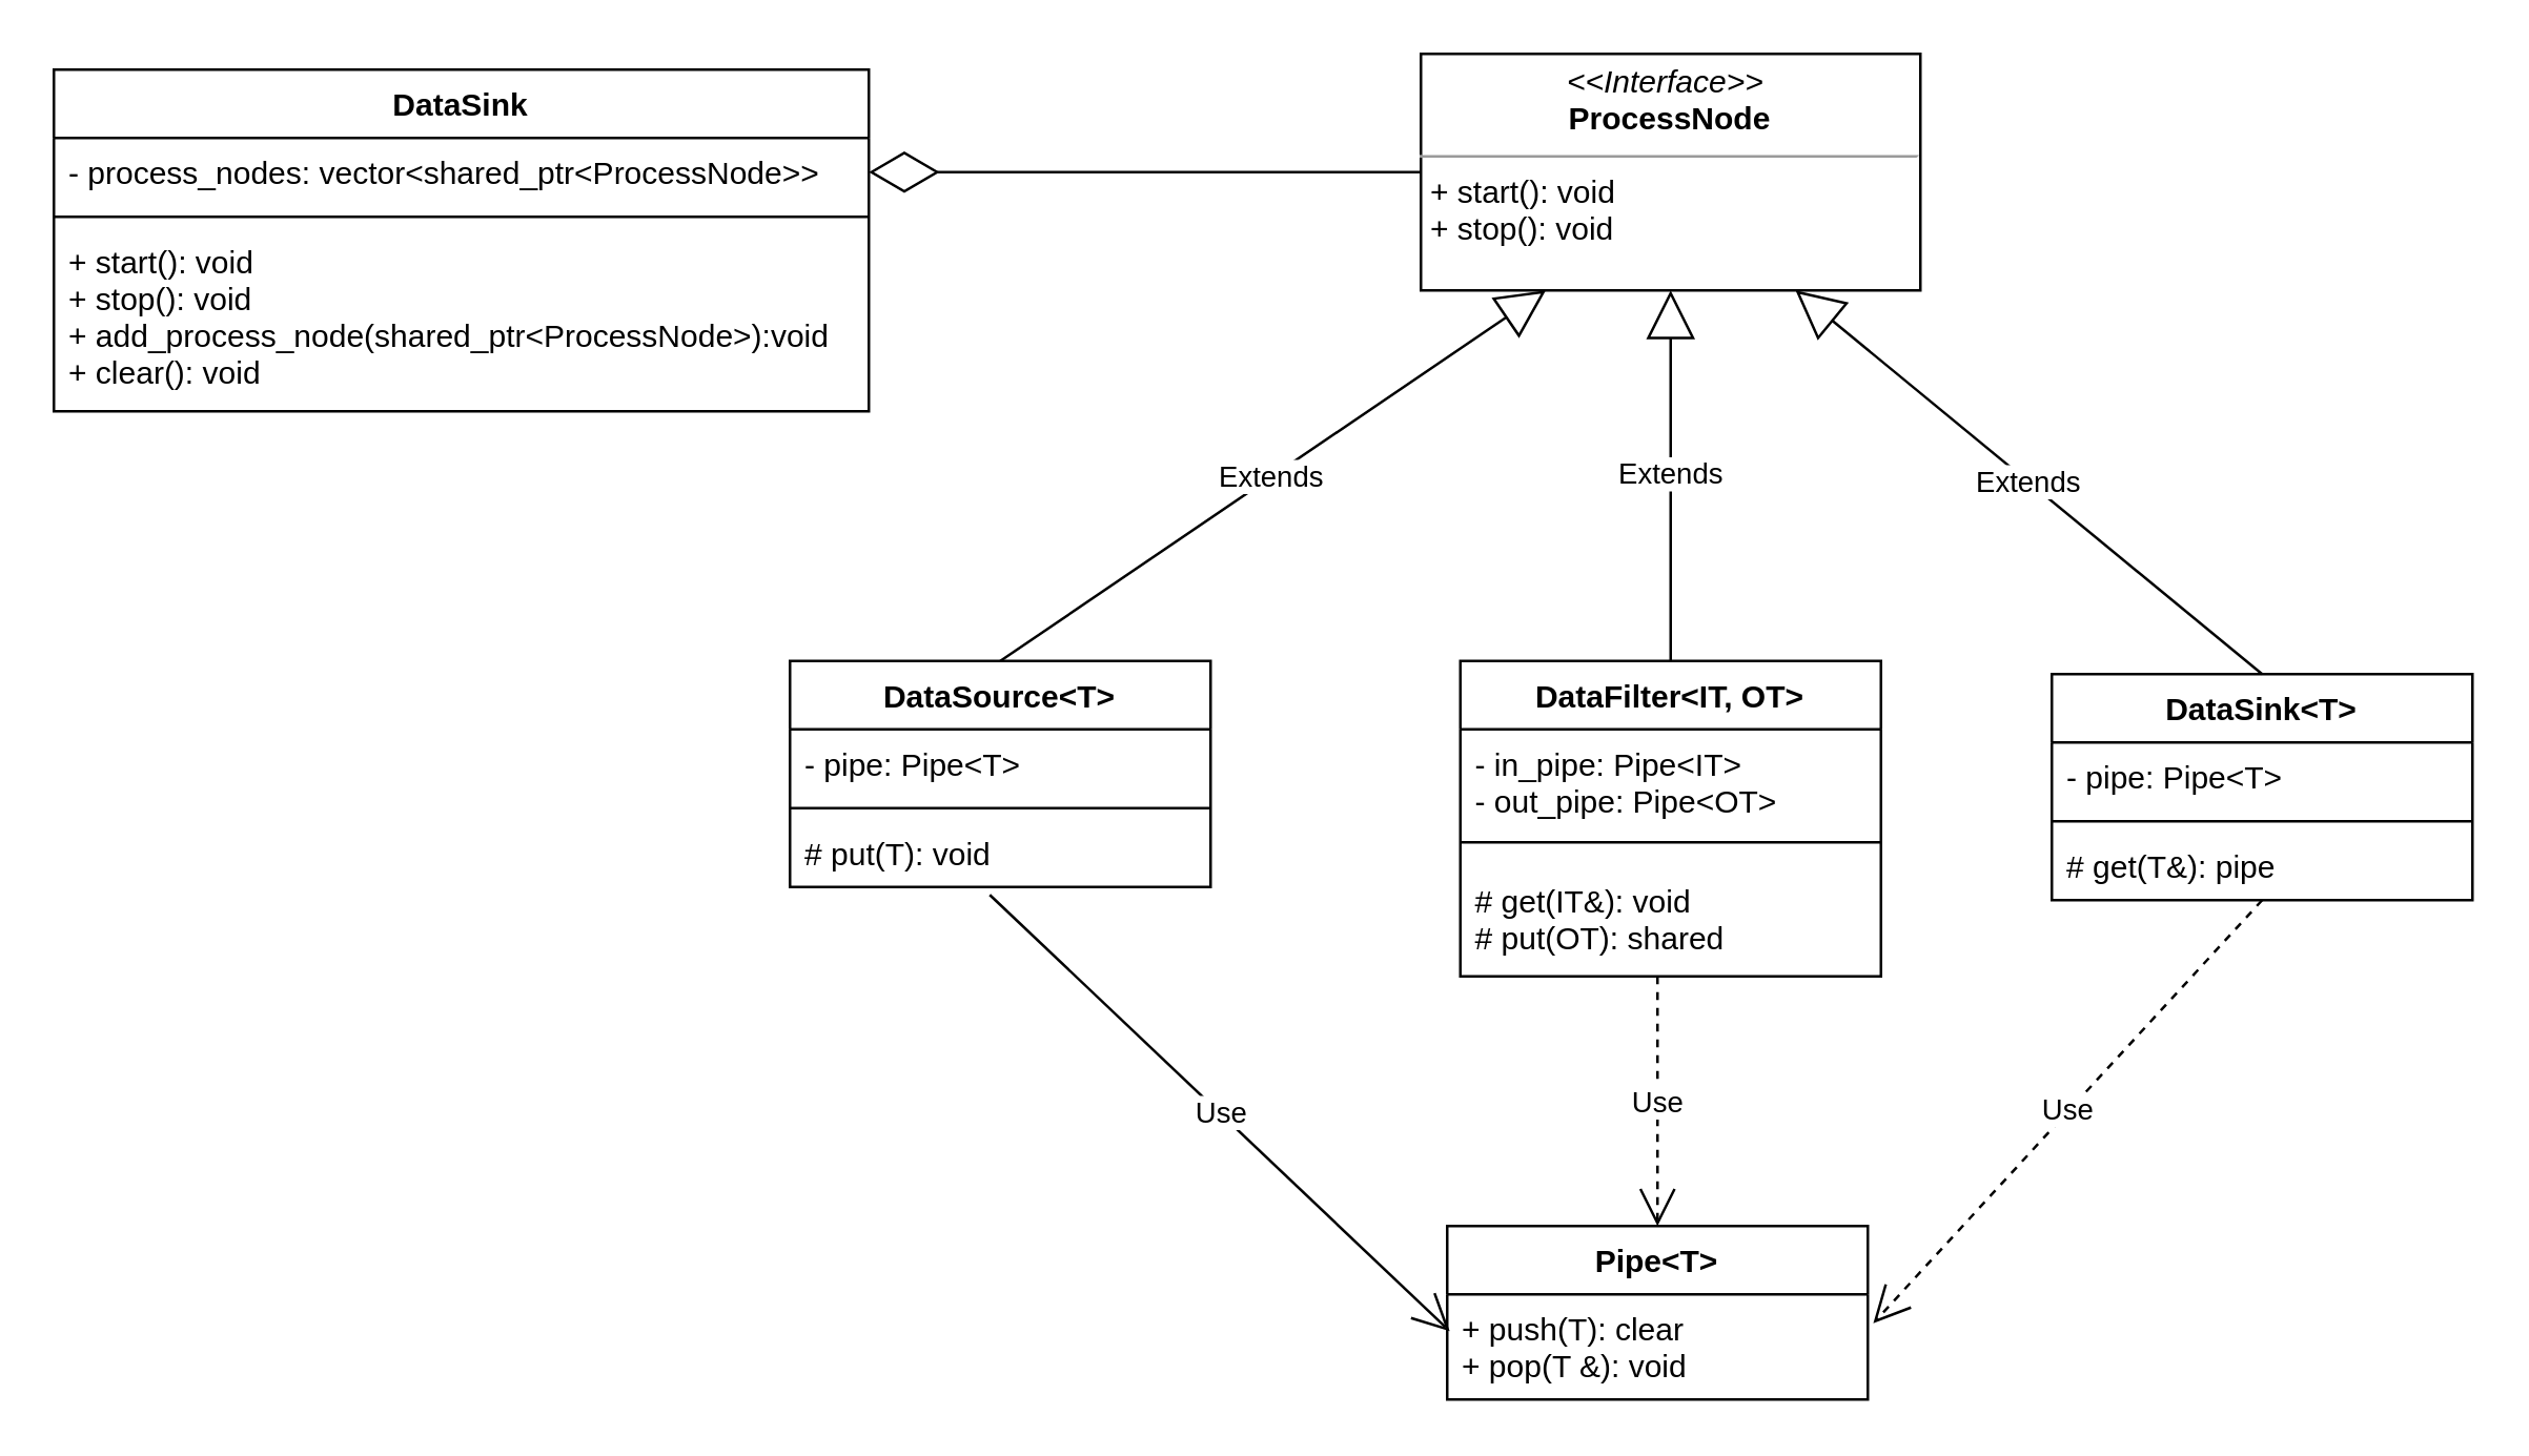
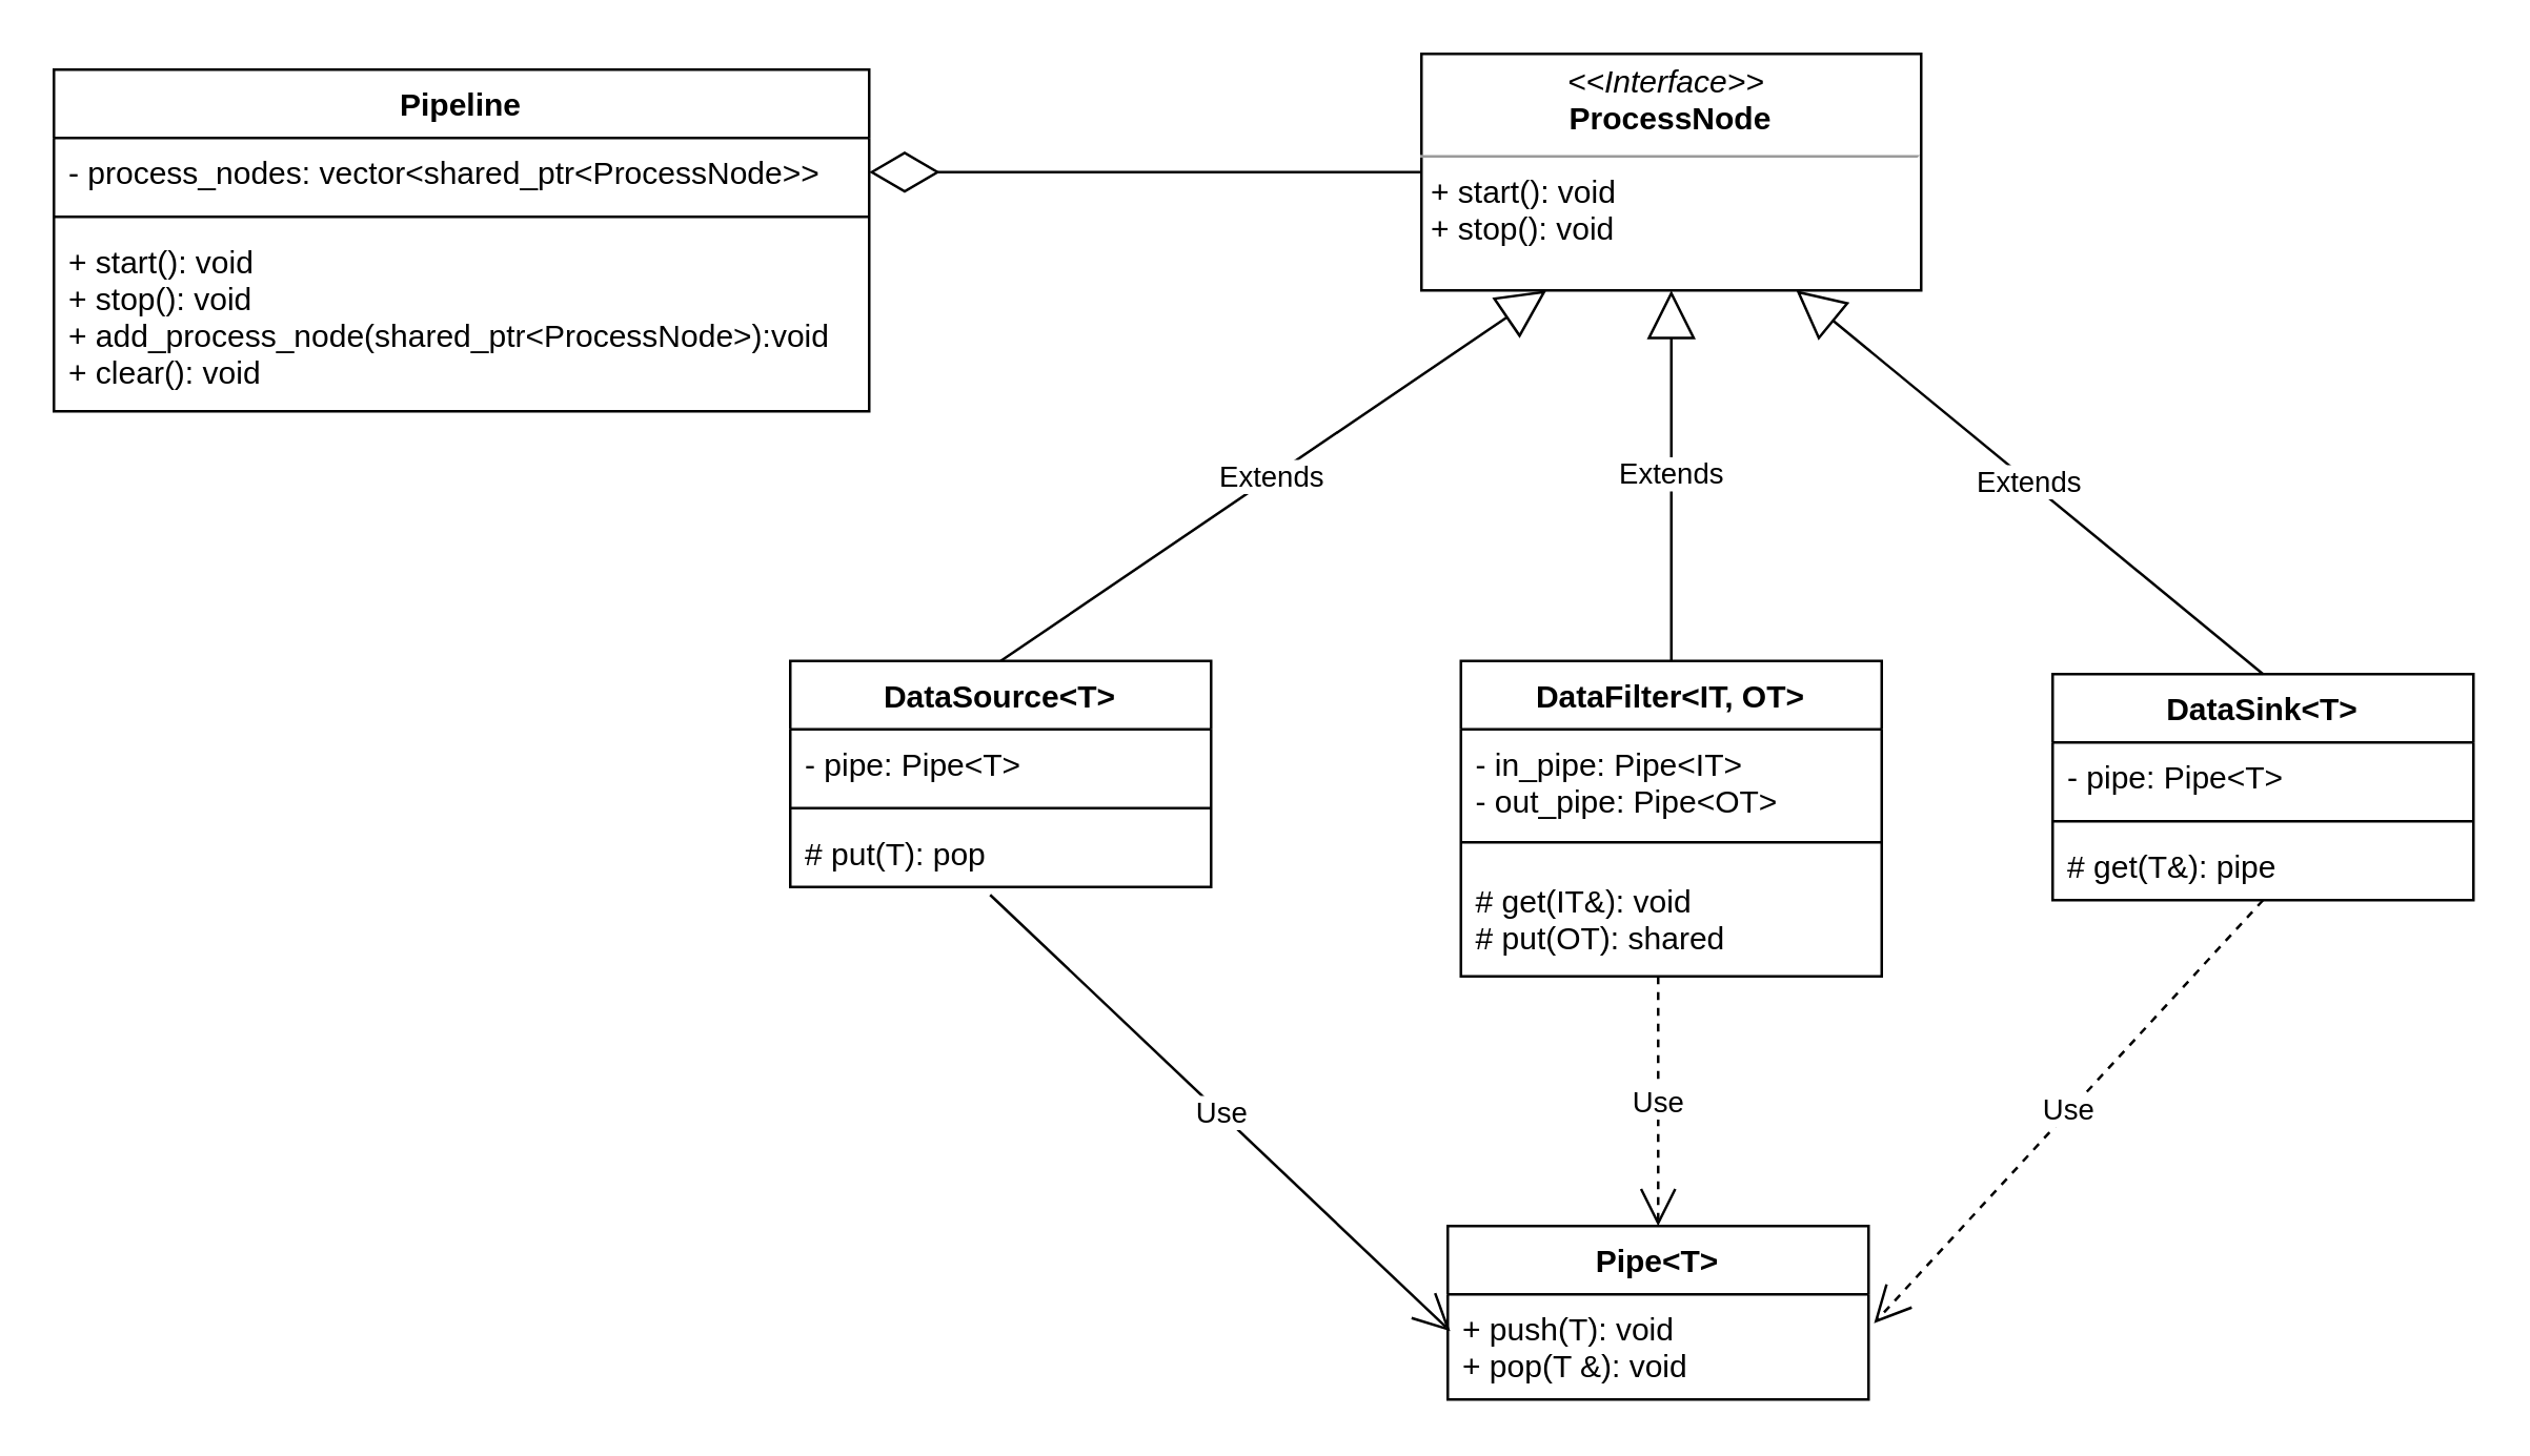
  <mxCell id="0" />
  <mxCell id="1" parent="0" />
  <mxCell id="2" value="&lt;p style=&quot;margin:0px;margin-top:4px;text-align:center;&quot;&gt;&lt;i&gt;&amp;lt;&amp;lt;Interface&amp;gt;&amp;gt;&amp;nbsp;&lt;/i&gt;&lt;br&gt;&lt;b&gt;ProcessNode&lt;/b&gt;&lt;/p&gt;&lt;hr size=&quot;1&quot;&gt;&lt;p style=&quot;margin:0px;margin-left:4px;&quot;&gt;&lt;/p&gt;&lt;p style=&quot;margin:0px;margin-left:4px;&quot;&gt;+ start(): void&lt;br&gt;+ stop(): void&lt;/p&gt;" style="verticalAlign=top;align=left;overflow=fill;fontSize=12;fontFamily=Helvetica;html=1;" parent="1" vertex="1"><mxGeometry x="540" y="20" width="190" height="90" as="geometry" /></mxCell>
  <mxCell id="3" value="Pipe&lt;T&gt;" style="swimlane;fontStyle=1;align=center;verticalAlign=top;childLayout=stackLayout;horizontal=1;startSize=26;horizontalStack=0;resizeParent=1;resizeParentMax=0;resizeLast=0;collapsible=1;marginBottom=0;" parent="1" vertex="1"><mxGeometry x="550" y="466" width="160" height="66" as="geometry"><mxRectangle x="590" y="220" width="60" height="26" as="alternateBounds" /></mxGeometry></mxCell>
- <mxCell id="4" value="+ push(T): clear&#10;+ pop(T &amp;): void" style="text;strokeColor=none;fillColor=none;align=left;verticalAlign=top;spacingLeft=4;spacingRight=4;overflow=hidden;rotatable=0;points=[[0,0.5],[1,0.5]];portConstraint=eastwest;" parent="3" vertex="1"><mxGeometry y="26" width="160" height="40" as="geometry" /></mxCell>
+ <mxCell id="4" value="+ push(T): void&#10;+ pop(T &amp;): void" style="text;strokeColor=none;fillColor=none;align=left;verticalAlign=top;spacingLeft=4;spacingRight=4;overflow=hidden;rotatable=0;points=[[0,0.5],[1,0.5]];portConstraint=eastwest;" parent="3" vertex="1"><mxGeometry y="26" width="160" height="40" as="geometry" /></mxCell>
  <mxCell id="5" value="DataSource&lt;T&gt;" style="swimlane;fontStyle=1;align=center;verticalAlign=top;childLayout=stackLayout;horizontal=1;startSize=26;horizontalStack=0;resizeParent=1;resizeParentMax=0;resizeLast=0;collapsible=1;marginBottom=0;" parent="1" vertex="1"><mxGeometry x="300" y="251" width="160" height="86" as="geometry" /></mxCell>
  <mxCell id="6" value="- pipe: Pipe&lt;T&gt;" style="text;strokeColor=none;fillColor=none;align=left;verticalAlign=top;spacingLeft=4;spacingRight=4;overflow=hidden;rotatable=0;points=[[0,0.5],[1,0.5]];portConstraint=eastwest;" parent="5" vertex="1"><mxGeometry y="26" width="160" height="26" as="geometry" /></mxCell>
  <mxCell id="7" value="" style="line;strokeWidth=1;fillColor=none;align=left;verticalAlign=middle;spacingTop=-1;spacingLeft=3;spacingRight=3;rotatable=0;labelPosition=right;points=[];portConstraint=eastwest;" parent="5" vertex="1"><mxGeometry y="52" width="160" height="8" as="geometry" /></mxCell>
- <mxCell id="8" value="# put(T): void" style="text;strokeColor=none;fillColor=none;align=left;verticalAlign=top;spacingLeft=4;spacingRight=4;overflow=hidden;rotatable=0;points=[[0,0.5],[1,0.5]];portConstraint=eastwest;" parent="5" vertex="1"><mxGeometry y="60" width="160" height="26" as="geometry" /></mxCell>
+ <mxCell id="8" value="# put(T): pop" style="text;strokeColor=none;fillColor=none;align=left;verticalAlign=top;spacingLeft=4;spacingRight=4;overflow=hidden;rotatable=0;points=[[0,0.5],[1,0.5]];portConstraint=eastwest;" parent="5" vertex="1"><mxGeometry y="60" width="160" height="26" as="geometry" /></mxCell>
  <mxCell id="9" value="Extends" style="endArrow=block;endSize=16;endFill=0;html=1;rounded=0;exitX=0.5;exitY=0;exitDx=0;exitDy=0;entryX=0.25;entryY=1;entryDx=0;entryDy=0;" parent="1" source="5" target="2" edge="1"><mxGeometry width="160" relative="1" as="geometry"><mxPoint x="600" y="276" as="sourcePoint" /><mxPoint x="760" y="276" as="targetPoint" /></mxGeometry></mxCell>
- <mxCell id="10" value="DataSink" style="swimlane;fontStyle=1;align=center;verticalAlign=top;childLayout=stackLayout;horizontal=1;startSize=26;horizontalStack=0;resizeParent=1;resizeParentMax=0;resizeLast=0;collapsible=1;marginBottom=0;" parent="1" vertex="1"><mxGeometry x="20" y="26" width="310" height="130" as="geometry" /></mxCell>
+ <mxCell id="10" value="Pipeline" style="swimlane;fontStyle=1;align=center;verticalAlign=top;childLayout=stackLayout;horizontal=1;startSize=26;horizontalStack=0;resizeParent=1;resizeParentMax=0;resizeLast=0;collapsible=1;marginBottom=0;" parent="1" vertex="1"><mxGeometry x="20" y="26" width="310" height="130" as="geometry" /></mxCell>
  <mxCell id="11" value="- process_nodes: vector&lt;shared_ptr&lt;ProcessNode&gt;&gt;" style="text;strokeColor=none;fillColor=none;align=left;verticalAlign=top;spacingLeft=4;spacingRight=4;overflow=hidden;rotatable=0;points=[[0,0.5],[1,0.5]];portConstraint=eastwest;" parent="10" vertex="1"><mxGeometry y="26" width="310" height="26" as="geometry" /></mxCell>
  <mxCell id="12" value="" style="line;strokeWidth=1;fillColor=none;align=left;verticalAlign=middle;spacingTop=-1;spacingLeft=3;spacingRight=3;rotatable=0;labelPosition=right;points=[];portConstraint=eastwest;" parent="10" vertex="1"><mxGeometry y="52" width="310" height="8" as="geometry" /></mxCell>
  <mxCell id="13" value="+ start(): void&#10;+ stop(): void&#10;+ add_process_node(shared_ptr&lt;ProcessNode&gt;):void&#10;+ clear(): void" style="text;strokeColor=none;fillColor=none;align=left;verticalAlign=top;spacingLeft=4;spacingRight=4;overflow=hidden;rotatable=0;points=[[0,0.5],[1,0.5]];portConstraint=eastwest;" parent="10" vertex="1"><mxGeometry y="60" width="310" height="70" as="geometry" /></mxCell>
  <mxCell id="14" value="" style="endArrow=diamondThin;endFill=0;endSize=24;html=1;rounded=0;entryX=1;entryY=0.5;entryDx=0;entryDy=0;exitX=0;exitY=0.5;exitDx=0;exitDy=0;" parent="1" source="2" target="11" edge="1"><mxGeometry width="160" relative="1" as="geometry"><mxPoint x="520" y="166" as="sourcePoint" /><mxPoint x="680" y="166" as="targetPoint" /></mxGeometry></mxCell>
  <mxCell id="15" value="DataFilter&lt;IT, OT&gt;" style="swimlane;fontStyle=1;align=center;verticalAlign=top;childLayout=stackLayout;horizontal=1;startSize=26;horizontalStack=0;resizeParent=1;resizeParentMax=0;resizeLast=0;collapsible=1;marginBottom=0;" parent="1" vertex="1"><mxGeometry x="555" y="251" width="160" height="120" as="geometry" /></mxCell>
  <mxCell id="16" value="- in_pipe: Pipe&lt;IT&gt;&#10;- out_pipe: Pipe&lt;OT&gt;" style="text;strokeColor=none;fillColor=none;align=left;verticalAlign=top;spacingLeft=4;spacingRight=4;overflow=hidden;rotatable=0;points=[[0,0.5],[1,0.5]];portConstraint=eastwest;" parent="15" vertex="1"><mxGeometry y="26" width="160" height="34" as="geometry" /></mxCell>
  <mxCell id="17" value="" style="line;strokeWidth=1;fillColor=none;align=left;verticalAlign=middle;spacingTop=-1;spacingLeft=3;spacingRight=3;rotatable=0;labelPosition=right;points=[];portConstraint=eastwest;" parent="15" vertex="1"><mxGeometry y="60" width="160" height="18" as="geometry" /></mxCell>
  <mxCell id="18" value="# get(IT&amp;): void&#10;# put(OT): shared" style="text;strokeColor=none;fillColor=none;align=left;verticalAlign=top;spacingLeft=4;spacingRight=4;overflow=hidden;rotatable=0;points=[[0,0.5],[1,0.5]];portConstraint=eastwest;" parent="15" vertex="1"><mxGeometry y="78" width="160" height="42" as="geometry" /></mxCell>
  <mxCell id="19" value="Extends" style="endArrow=block;endSize=16;endFill=0;html=1;rounded=0;exitX=0.5;exitY=0;exitDx=0;exitDy=0;entryX=0.5;entryY=1;entryDx=0;entryDy=0;" parent="1" source="15" target="2" edge="1"><mxGeometry width="160" relative="1" as="geometry"><mxPoint x="350" y="266" as="sourcePoint" /><mxPoint x="576.923" y="116" as="targetPoint" /></mxGeometry></mxCell>
  <mxCell id="20" value="DataSink&lt;T&gt;" style="swimlane;fontStyle=1;align=center;verticalAlign=top;childLayout=stackLayout;horizontal=1;startSize=26;horizontalStack=0;resizeParent=1;resizeParentMax=0;resizeLast=0;collapsible=1;marginBottom=0;" parent="1" vertex="1"><mxGeometry x="780" y="256" width="160" height="86" as="geometry" /></mxCell>
  <mxCell id="21" value="- pipe: Pipe&lt;T&gt;" style="text;strokeColor=none;fillColor=none;align=left;verticalAlign=top;spacingLeft=4;spacingRight=4;overflow=hidden;rotatable=0;points=[[0,0.5],[1,0.5]];portConstraint=eastwest;" parent="20" vertex="1"><mxGeometry y="26" width="160" height="26" as="geometry" /></mxCell>
  <mxCell id="22" value="" style="line;strokeWidth=1;fillColor=none;align=left;verticalAlign=middle;spacingTop=-1;spacingLeft=3;spacingRight=3;rotatable=0;labelPosition=right;points=[];portConstraint=eastwest;" parent="20" vertex="1"><mxGeometry y="52" width="160" height="8" as="geometry" /></mxCell>
  <mxCell id="23" value="# get(T&amp;): pipe" style="text;strokeColor=none;fillColor=none;align=left;verticalAlign=top;spacingLeft=4;spacingRight=4;overflow=hidden;rotatable=0;points=[[0,0.5],[1,0.5]];portConstraint=eastwest;" parent="20" vertex="1"><mxGeometry y="60" width="160" height="26" as="geometry" /></mxCell>
  <mxCell id="24" value="Extends" style="endArrow=block;endSize=16;endFill=0;html=1;rounded=0;exitX=0.5;exitY=0;exitDx=0;exitDy=0;entryX=0.75;entryY=1;entryDx=0;entryDy=0;" parent="1" source="20" target="2" edge="1"><mxGeometry width="160" relative="1" as="geometry"><mxPoint x="350" y="266" as="sourcePoint" /><mxPoint x="700" y="116" as="targetPoint" /></mxGeometry></mxCell>
  <mxCell id="25" value="Use" style="endArrow=open;endSize=12;dashed=0;html=1;rounded=0;entryX=0.006;entryY=0.35;entryDx=0;entryDy=0;entryPerimeter=0;exitX=0.475;exitY=1.115;exitDx=0;exitDy=0;exitPerimeter=0;" parent="1" source="8" target="4" edge="1"><mxGeometry width="160" relative="1" as="geometry"><mxPoint x="440" y="316" as="sourcePoint" /><mxPoint x="600" y="316" as="targetPoint" /></mxGeometry></mxCell>
  <mxCell id="26" value="Use" style="endArrow=open;endSize=12;dashed=1;html=1;rounded=0;exitX=0.475;exitY=1.115;exitDx=0;exitDy=0;exitPerimeter=0;" parent="1" target="3" edge="1"><mxGeometry width="160" relative="1" as="geometry"><mxPoint y="371" as="sourcePoint" x="630" /><mxPoint x="814.96" y="517.01" as="targetPoint" /></mxGeometry></mxCell>
  <mxCell id="27" value="Use" style="endArrow=open;endSize=12;dashed=1;html=1;rounded=0;entryX=1.013;entryY=0.275;entryDx=0;entryDy=0;entryPerimeter=0;exitX=0.475;exitY=1.115;exitDx=0;exitDy=0;exitPerimeter=0;" parent="1" target="4" edge="1"><mxGeometry width="160" relative="1" as="geometry"><mxPoint x="860" y="342" as="sourcePoint" /><mxPoint x="1034.96" y="508.01" as="targetPoint" /></mxGeometry></mxCell>
